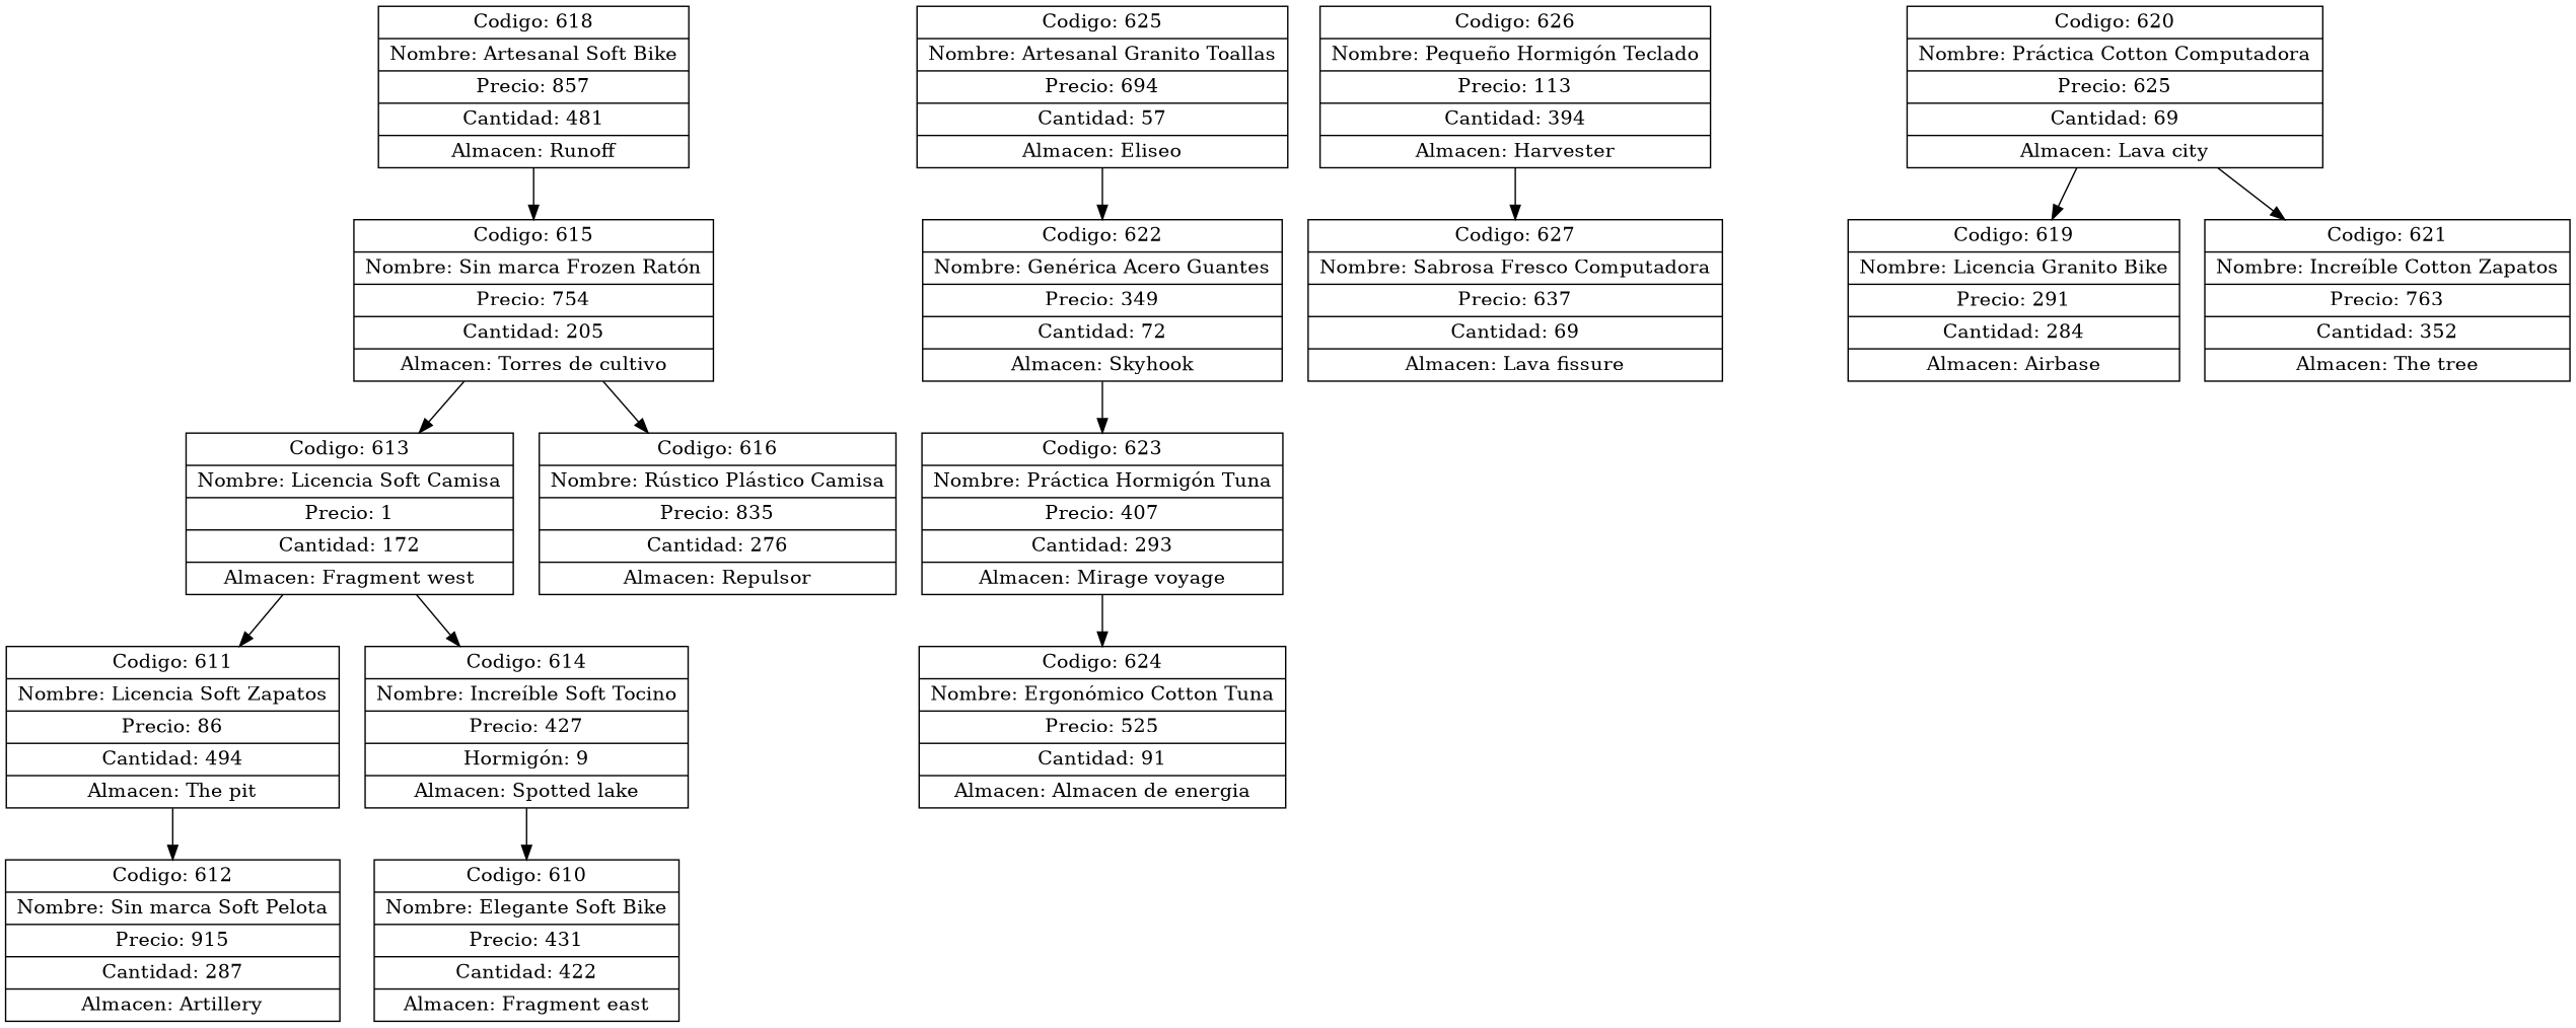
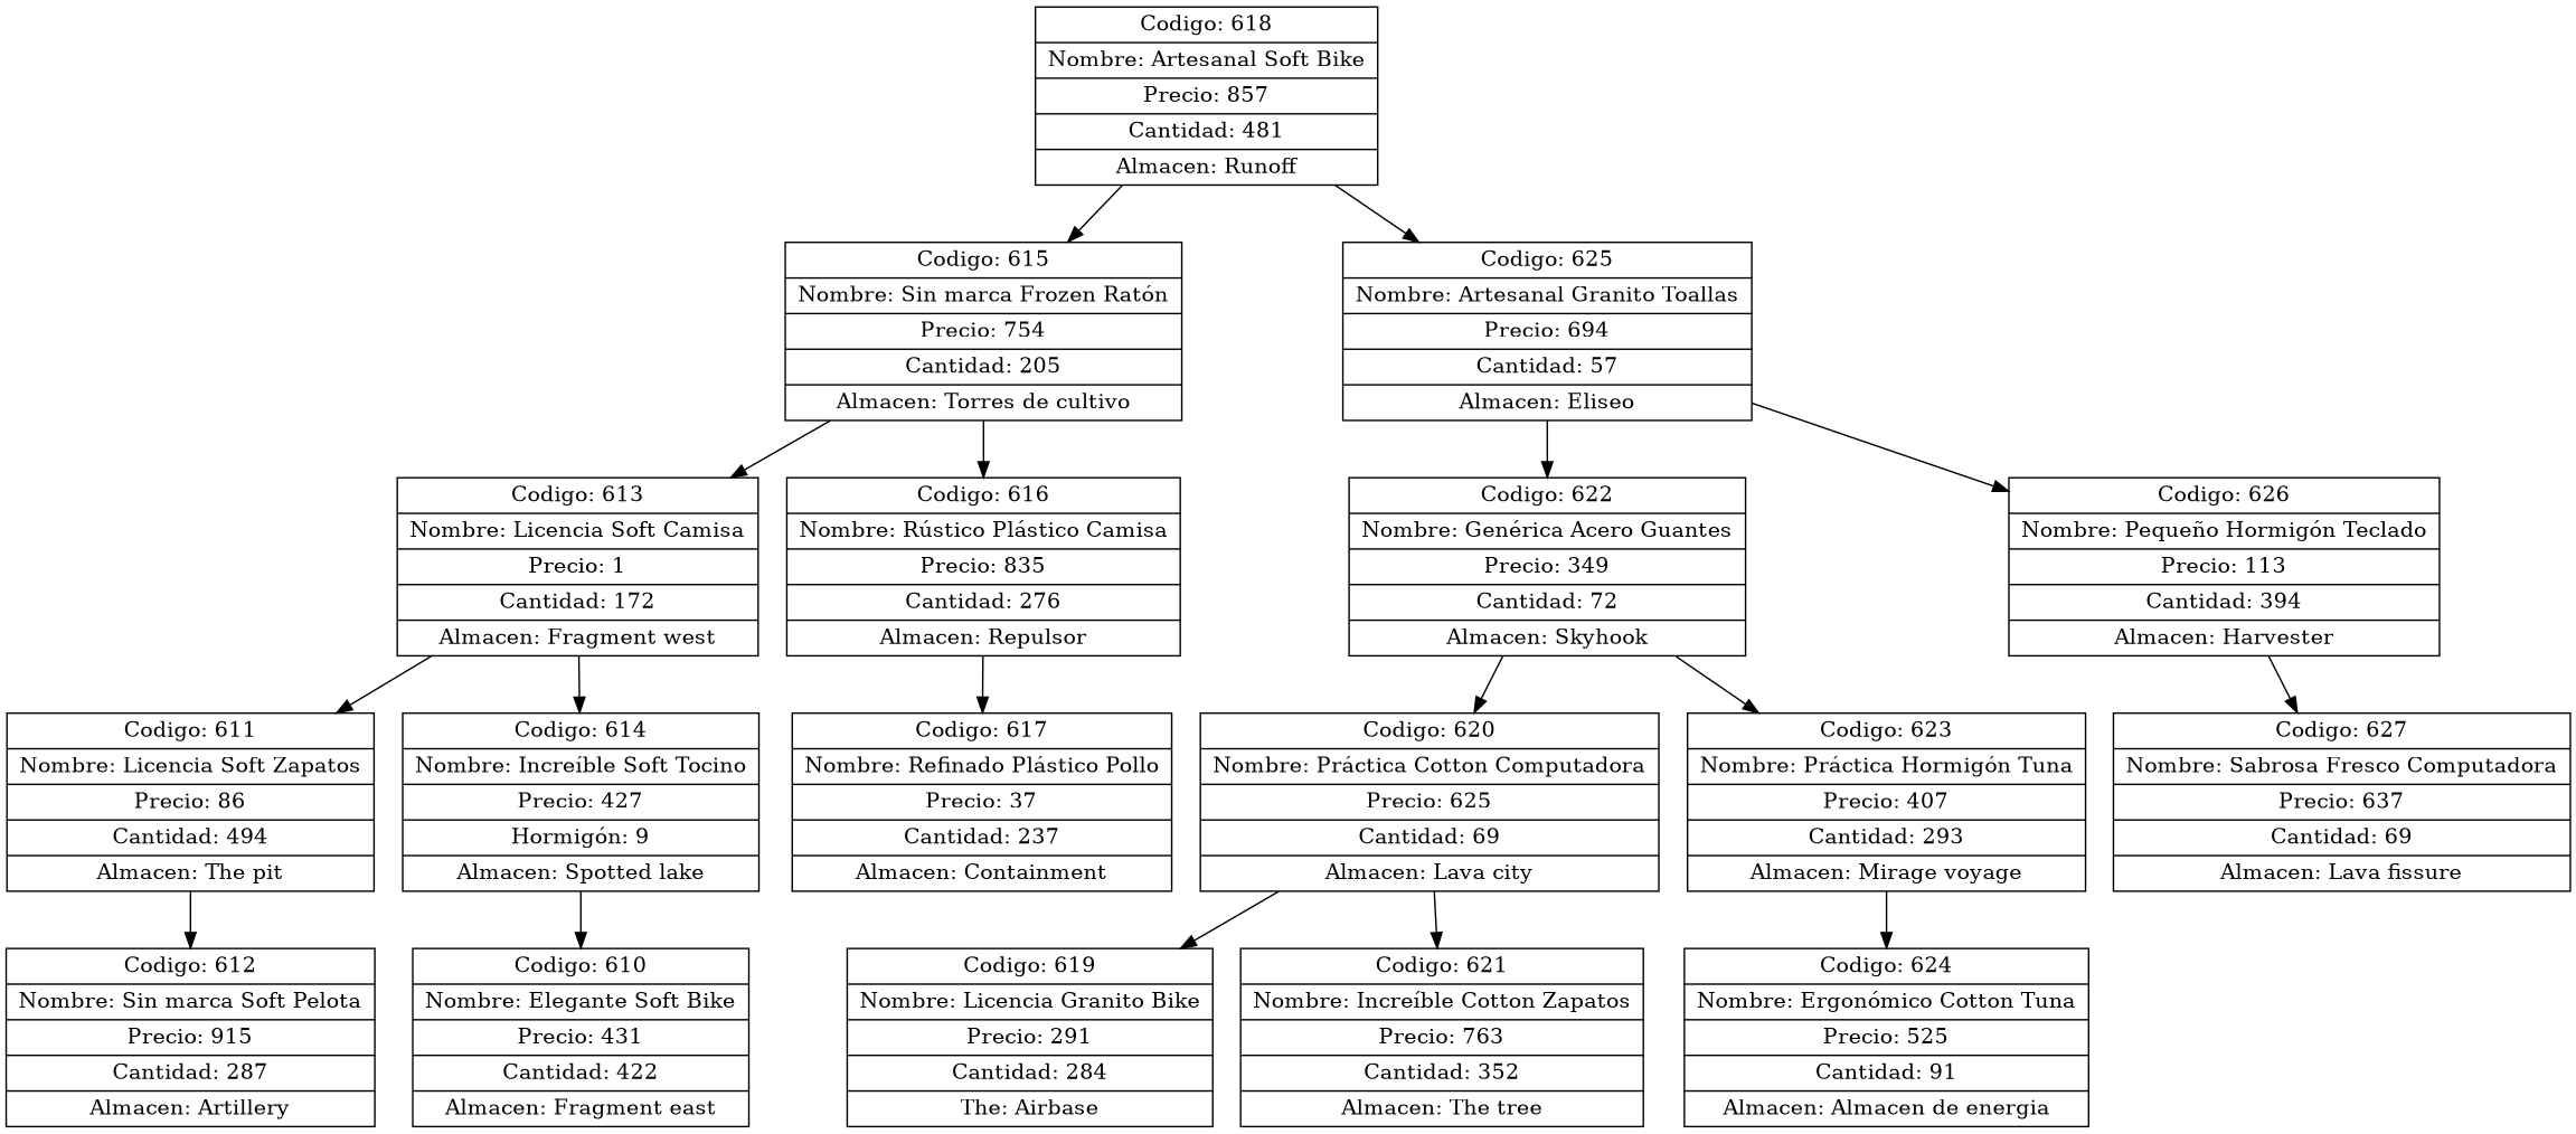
  digraph {
    node [shape=record]
    n1 [label="{ Codigo: 618 | Nombre: Artesanal Soft Bike | Precio: 857 | Cantidad: 481 | Almacen: Runoff}"]
    n2 [label="{ Codigo: 615 | Nombre: Sin marca Frozen Ratón | Precio: 754 | Cantidad: 205 | Almacen: Torres de cultivo}"]
    n3 [label="{ Codigo: 625 | Nombre: Artesanal Granito Toallas | Precio: 694 | Cantidad: 57 | Almacen: Eliseo}"]
    n4 [label="{ Codigo: 613 | Nombre: Licencia Soft Camisa | Precio: 1 | Cantidad: 172 | Almacen: Fragment west}"]
    n5 [label="{ Codigo: 616 | Nombre: Rústico Plástico Camisa | Precio: 835 | Cantidad: 276 | Almacen: Repulsor}"]
    n6 [label="{ Codigo: 622 | Nombre: Genérica Acero Guantes | Precio: 349 | Cantidad: 72 | Almacen: Skyhook}"]
    n7 [label="{ Codigo: 626 | Nombre: Pequeño Hormigón Teclado | Precio: 113 | Cantidad: 394 | Almacen: Harvester}"]
    n8 [label="{ Codigo: 611 | Nombre: Licencia Soft Zapatos | Precio: 86 | Cantidad: 494 | Almacen: The pit}"]
    n9 [label="{ Codigo: 614 | Nombre: Increíble Soft Tocino | Precio: 427 | Hormigón: 9 | Almacen: Spotted lake}"]
+   n10 [label="{ Codigo: 617 | Nombre: Refinado Plástico Pollo | Precio: 37 | Cantidad: 237 | Almacen: Containment}"]
    n11 [label="{ Codigo: 612 | Nombre: Sin marca Soft Pelota | Precio: 915 | Cantidad: 287 | Almacen: Artillery}"]
    n12 [label="{ Codigo: 610 | Nombre: Elegante Soft Bike | Precio: 431 | Cantidad: 422 | Almacen: Fragment east}"]
    n13 [label="{ Codigo: 620 | Nombre: Práctica Cotton Computadora | Precio: 625 | Cantidad: 69 | Almacen: Lava city}"]
    n14 [label="{ Codigo: 623 | Nombre: Práctica Hormigón Tuna | Precio: 407 | Cantidad: 293 | Almacen: Mirage voyage}"]
    n15 [label="{ Codigo: 627 | Nombre: Sabrosa Fresco Computadora | Precio: 637 | Cantidad: 69 | Almacen: Lava fissure}"]
-   n16 [label="{ Codigo: 619 | Nombre: Licencia Granito Bike | Precio: 291 | Cantidad: 284 | Almacen: Airbase}"]
+   n16 [label="{ Codigo: 619 | Nombre: Licencia Granito Bike | Precio: 291 | Cantidad: 284 | The: Airbase}"]
    n17 [label="{ Codigo: 621 | Nombre: Increíble Cotton Zapatos | Precio: 763 | Cantidad: 352 | Almacen: The tree}"]
    n18 [label="{ Codigo: 624 | Nombre: Ergonómico Cotton Tuna | Precio: 525 | Cantidad: 91 | Almacen: Almacen de energia}"]
    n1 -> n2
+   n1 -> n3
    n2 -> n4
    n2 -> n5
    n3 -> n6
+   n3 -> n7
    n4 -> n8
    n4 -> n9
+   n5 -> n10
+   n6 -> n13
    n6 -> n14
    n7 -> n15
    n8 -> n11
    n9 -> n12
    n13 -> n16
    n13 -> n17
    n14 -> n18
  }
